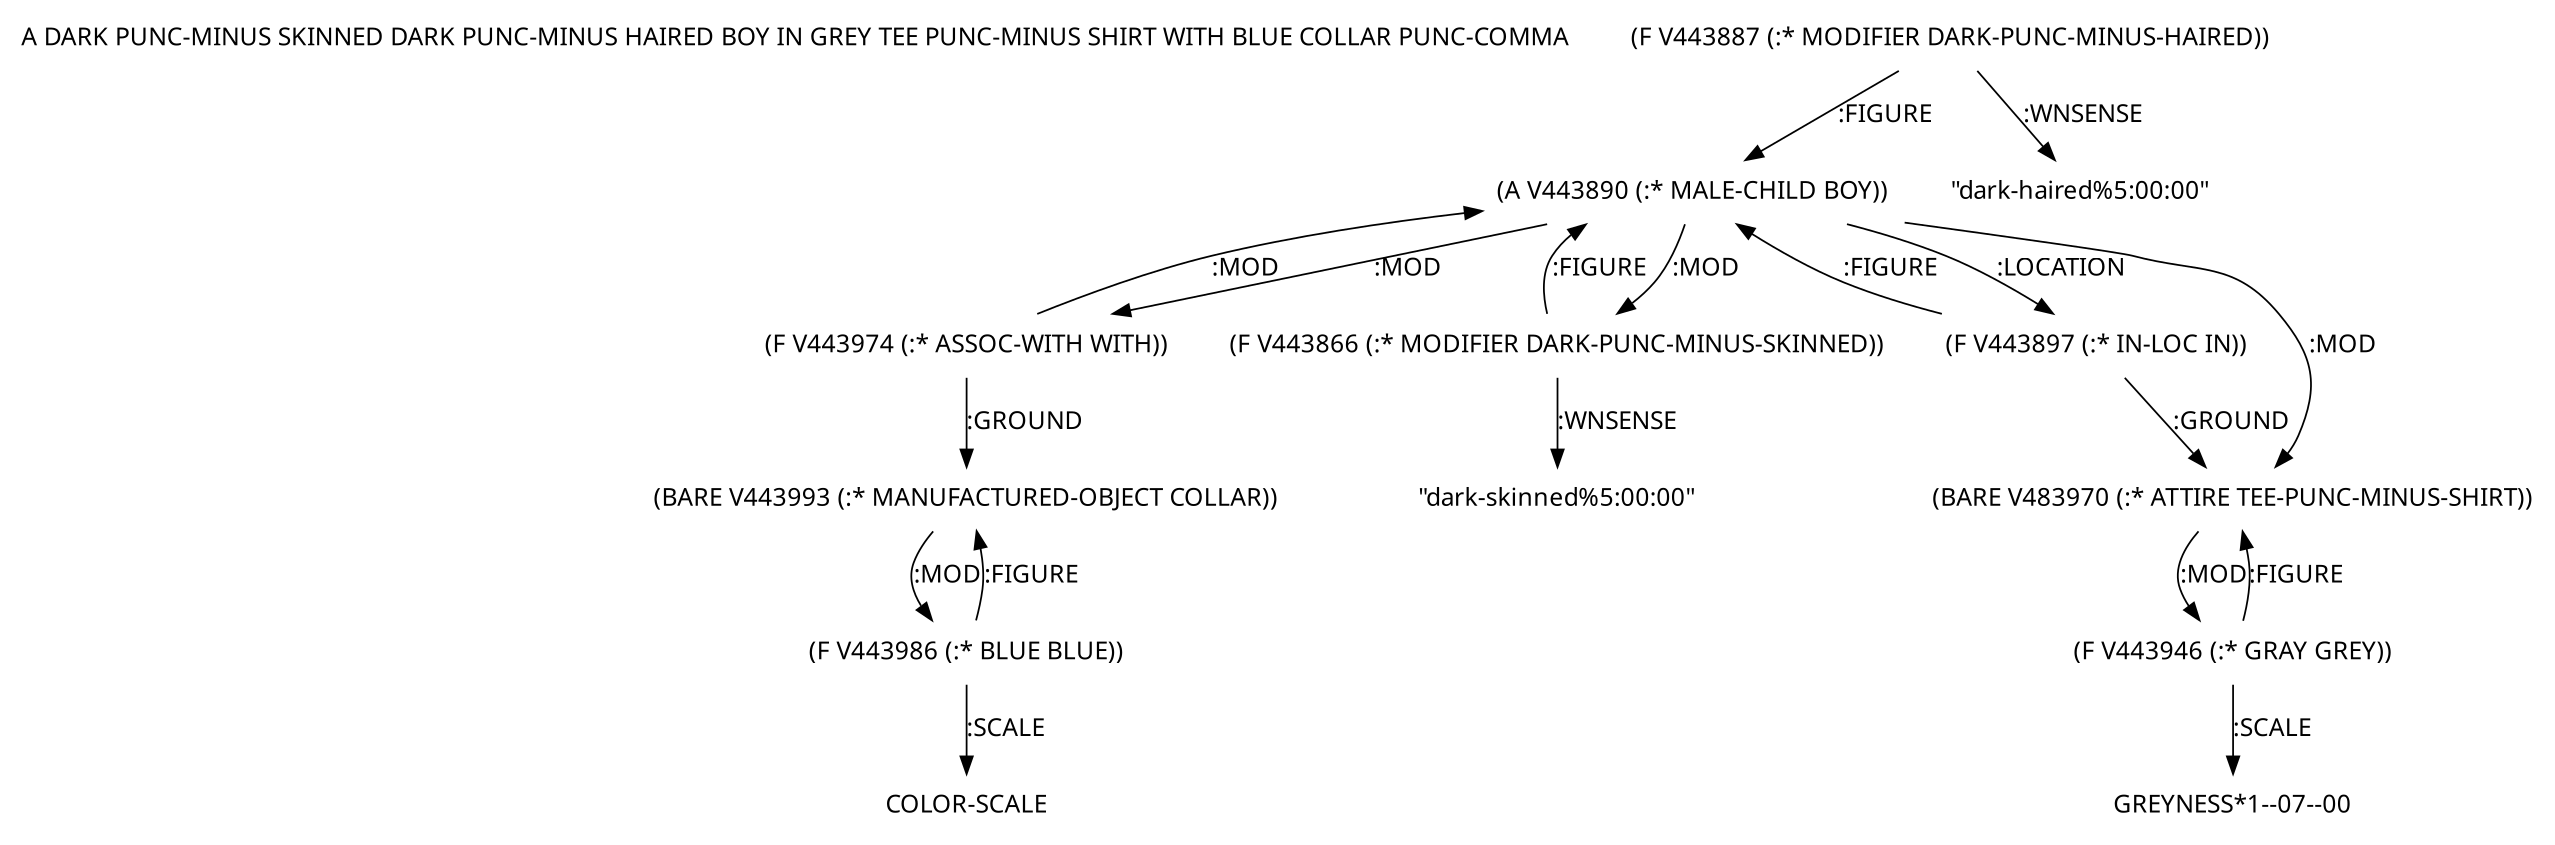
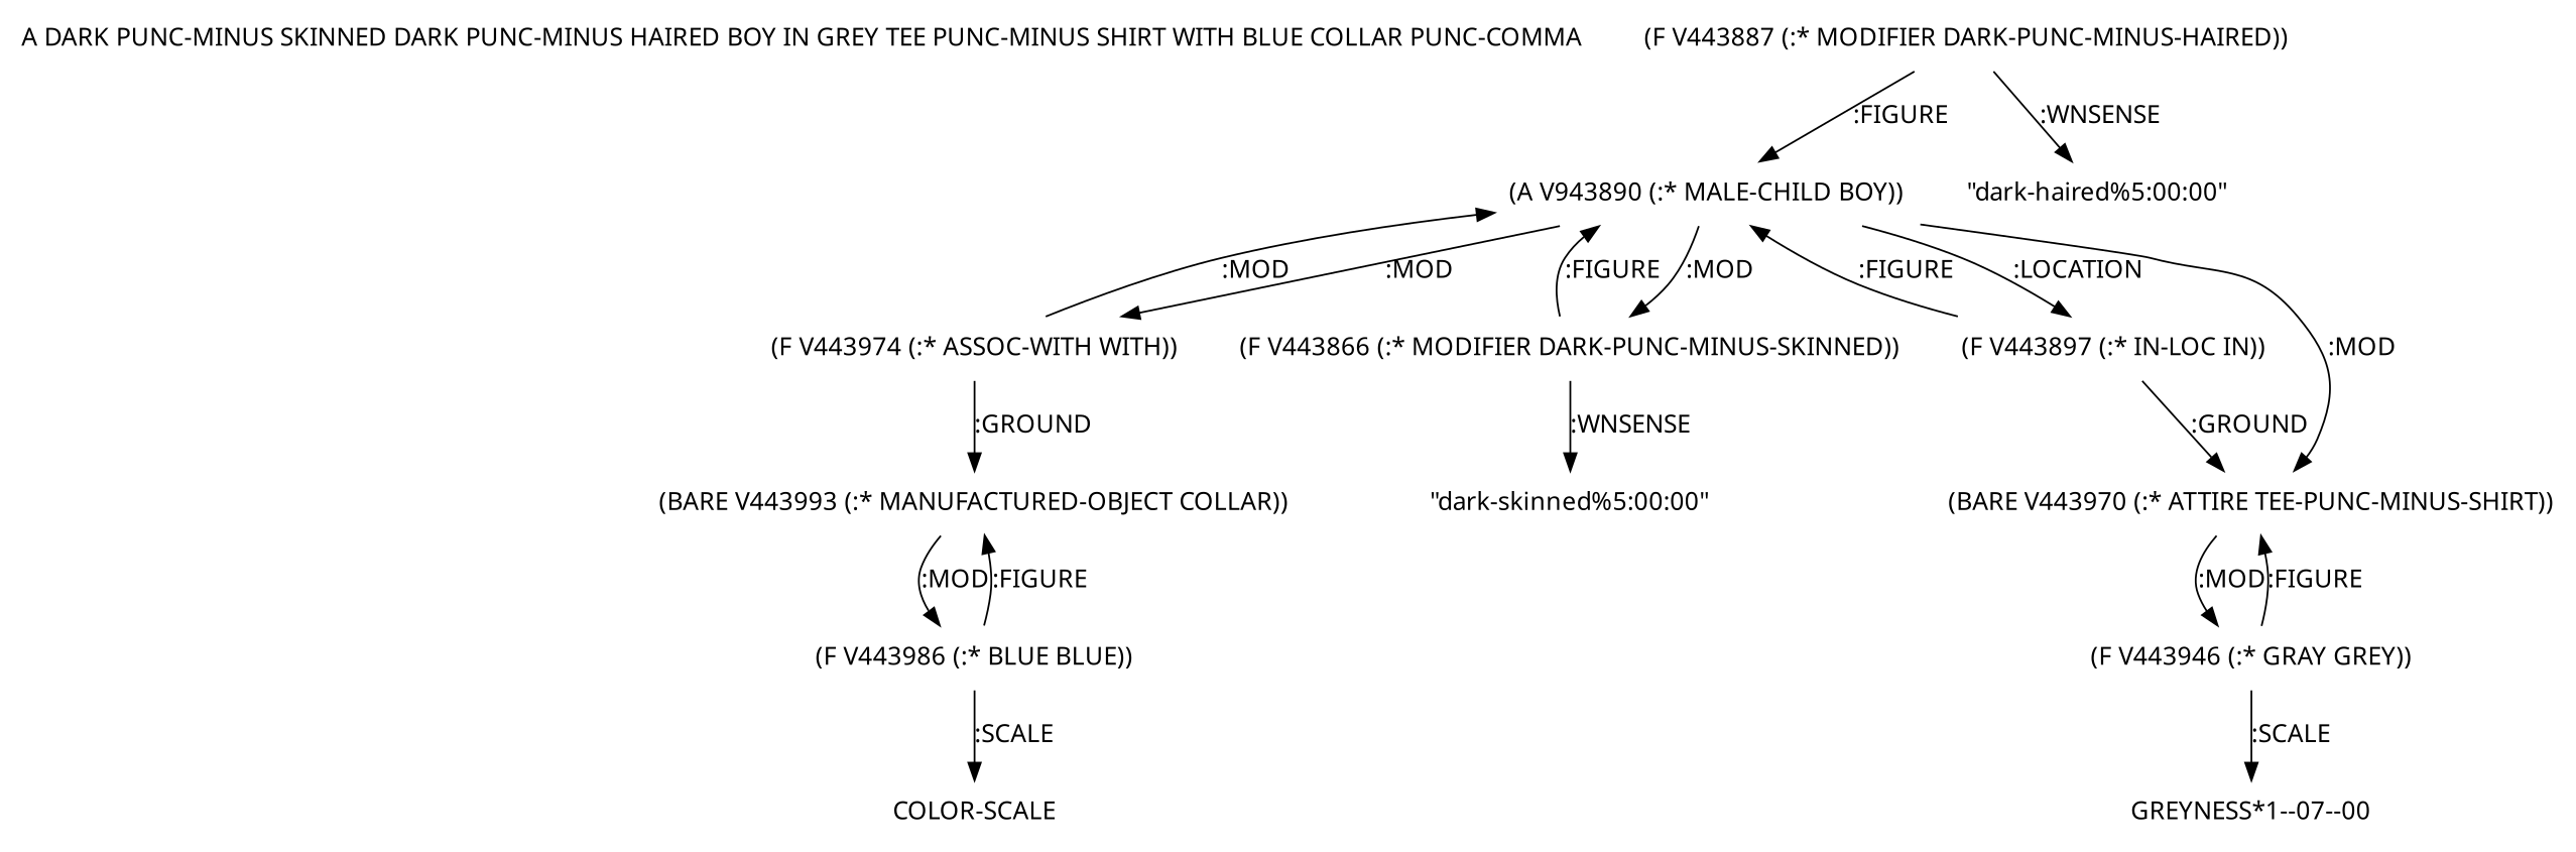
  digraph {
    fontname="Noto Sans"
    node [color=purple fontname="Noto Sans" shape=none]
    edge [fontname="Noto Sans"]
    "A DARK PUNC-MINUS SKINNED DARK PUNC-MINUS HAIRED BOY IN GREY TEE PUNC-MINUS SHIRT WITH BLUE COLLAR PUNC-COMMA" [color=black]
-   n2 [color=black label="(A V443890 (:* MALE-CHILD BOY))"]
+   n2 [color=black label="(A V943890 (:* MALE-CHILD BOY))"]
    n3 [label="(F V443974 (:* ASSOC-WITH WITH))"]
    n4 [label="(F V443897 (:* IN-LOC IN))"]
    n5 [label="(F V443866 (:* MODIFIER DARK-PUNC-MINUS-SKINNED))"]
-   n6 [label="(BARE V483970 (:* ATTIRE TEE-PUNC-MINUS-SHIRT))"]
+   n6 [label="(BARE V443970 (:* ATTIRE TEE-PUNC-MINUS-SHIRT))"]
    n7 [label="(BARE V443993 (:* MANUFACTURED-OBJECT COLLAR))"]
    n8 [label="\"dark-skinned%5:00:00\""]
    n9 [label="(F V443887 (:* MODIFIER DARK-PUNC-MINUS-HAIRED))"]
    n10 [label="\"dark-haired%5:00:00\""]
    n11 [color=black label="(F V443986 (:* BLUE BLUE))"]
    n12 [color=black label="(F V443946 (:* GRAY GREY))"]
    n13 [color=black label="GREYNESS*1--07--00"]
    n14 [label="COLOR-SCALE"]
    n2 -> n3 [label=":MOD"]
    n2 -> n4 [label=":LOCATION"]
    n2 -> n5 [label=":MOD"]
    n2 -> n6 [label=":MOD"]
    n3 -> n2 [label=":MOD"]
    n3 -> n7 [label=":GROUND"]
    n4 -> n2 [label=":FIGURE"]
    n4 -> n6 [label=":GROUND"]
    n5 -> n2 [label=":FIGURE"]
    n5 -> n8 [label=":WNSENSE"]
    n6 -> n12 [label=":MOD"]
    n7 -> n11 [label=":MOD"]
    n9 -> n2 [label=":FIGURE"]
    n9 -> n10 [label=":WNSENSE"]
    n11 -> n7 [label=":FIGURE"]
    n11 -> n14 [label=":SCALE"]
    n12 -> n6 [label=":FIGURE"]
    n12 -> n13 [label=":SCALE"]
  }
